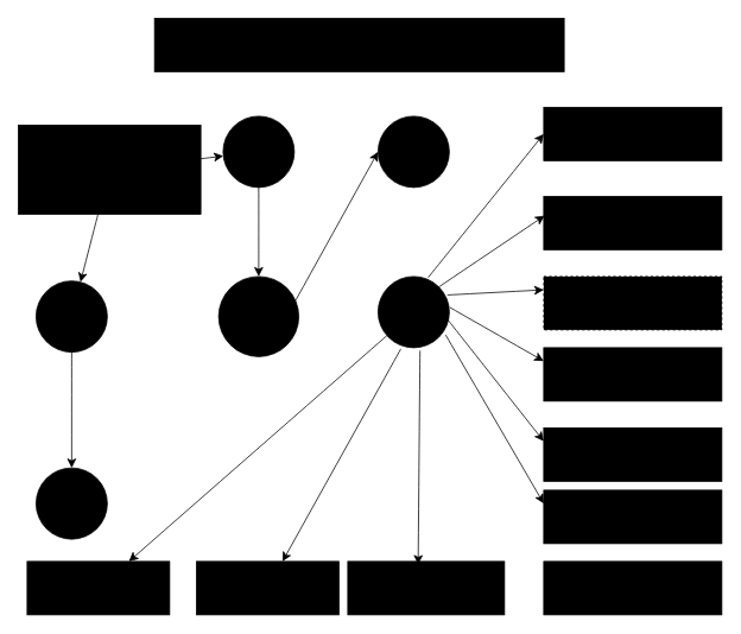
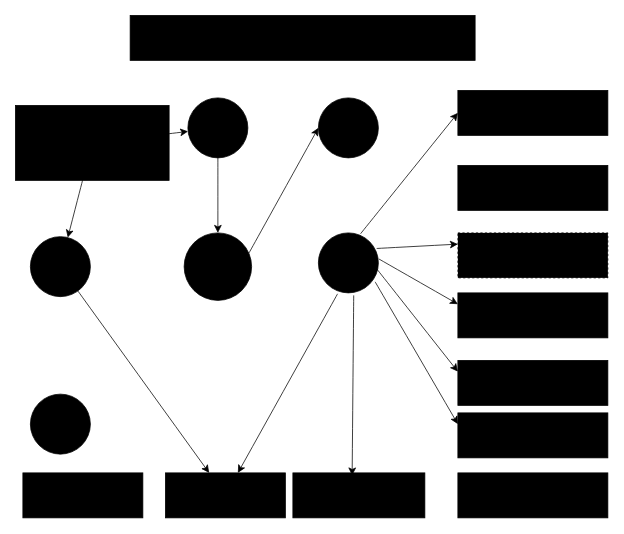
  <mxCell id="0" />
  <mxCell id="1" parent="0" />
  <mxCell id="2" value="Student Information System" style="rounded=0;whiteSpace=wrap;html=1;fillColor=light-dark(#000000,#F0A856);fillStyle=solid;" vertex="1" parent="1"><mxGeometry x="173" y="20" width="460" height="60" as="geometry" /></mxCell>
  <mxCell id="3" value="" style="edgeStyle=none;curved=1;rounded=0;orthogonalLoop=1;jettySize=auto;html=1;fontSize=12;startSize=8;endSize=8;" edge="1" parent="1" source="5" target="7"><mxGeometry relative="1" as="geometry" /></mxCell>
  <mxCell id="4" value="" style="edgeStyle=none;curved=1;rounded=0;orthogonalLoop=1;jettySize=auto;html=1;fontSize=12;startSize=8;endSize=8;" edge="1" parent="1" source="5" target="19"><mxGeometry relative="1" as="geometry" /></mxCell>
  <mxCell id="5" value="Admin" style="rounded=0;whiteSpace=wrap;html=1;fillColor=light-dark(#000000,#F0A856);fillStyle=solid;" vertex="1" parent="1"><mxGeometry x="20" y="140" width="205" height="100" as="geometry" /></mxCell>
  <mxCell id="6" value="" style="edgeStyle=none;curved=1;rounded=0;orthogonalLoop=1;jettySize=auto;html=1;fontSize=12;startSize=8;endSize=8;" edge="1" parent="1" source="7" target="8"><mxGeometry relative="1" as="geometry" /></mxCell>
  <mxCell id="7" value="Login to system" style="ellipse;whiteSpace=wrap;html=1;rounded=0;fillColor=light-dark(#000000,#F0A856);fillStyle=solid;" vertex="1" parent="1"><mxGeometry x="250" y="130" width="80" height="80" as="geometry" /></mxCell>
  <mxCell id="8" value="&amp;nbsp;Check credentials" style="ellipse;whiteSpace=wrap;html=1;rounded=0;fillColor=light-dark(#000000,#F0A856);fillStyle=solid;" vertex="1" parent="1"><mxGeometry x="245" y="310" width="90" height="90" as="geometry" /></mxCell>
  <mxCell id="9" value="" style="endArrow=classic;html=1;rounded=0;fontSize=12;startSize=8;endSize=8;curved=1;exitX=0.96;exitY=0.3;exitDx=0;exitDy=0;exitPerimeter=0;entryX=0;entryY=0.5;entryDx=0;entryDy=0;" edge="1" parent="1" source="8" target="10"><mxGeometry width="50" height="50" relative="1" as="geometry"><mxPoint x="290" y="210" as="sourcePoint" /><mxPoint x="440" y="180" as="targetPoint" /></mxGeometry></mxCell>
  <mxCell id="10" value="Check Roles of Access" style="ellipse;whiteSpace=wrap;html=1;aspect=fixed;fillColor=light-dark(#000000,#F0A856);fillStyle=solid;" vertex="1" parent="1"><mxGeometry x="424" y="130" width="80" height="80" as="geometry" /></mxCell>
  <mxCell id="11" style="edgeStyle=none;curved=1;rounded=0;orthogonalLoop=1;jettySize=auto;html=1;exitX=0.972;exitY=0.26;exitDx=0;exitDy=0;entryX=0;entryY=0.25;entryDx=0;entryDy=0;fontSize=12;startSize=8;endSize=8;exitPerimeter=0;" edge="1" parent="1" source="17" target="24"><mxGeometry relative="1" as="geometry" /></mxCell>
  <mxCell id="12" style="edgeStyle=none;curved=1;rounded=0;orthogonalLoop=1;jettySize=auto;html=1;exitX=1.007;exitY=0.434;exitDx=0;exitDy=0;entryX=0;entryY=0.25;entryDx=0;entryDy=0;fontSize=12;startSize=8;endSize=8;exitPerimeter=0;" edge="1" parent="1" source="17" target="25"><mxGeometry relative="1" as="geometry" /></mxCell>
  <mxCell id="13" style="edgeStyle=none;curved=1;rounded=0;orthogonalLoop=1;jettySize=auto;html=1;exitX=0.972;exitY=0.599;exitDx=0;exitDy=0;entryX=0;entryY=0.25;entryDx=0;entryDy=0;fontSize=12;startSize=8;endSize=8;exitPerimeter=0;" edge="1" parent="1" source="17" target="26"><mxGeometry relative="1" as="geometry" /></mxCell>
  <mxCell id="14" style="edgeStyle=none;curved=1;rounded=0;orthogonalLoop=1;jettySize=auto;html=1;exitX=0.946;exitY=0.816;exitDx=0;exitDy=0;entryX=0;entryY=0.25;entryDx=0;entryDy=0;fontSize=12;startSize=8;endSize=8;exitPerimeter=0;" edge="1" parent="1" source="17" target="27"><mxGeometry relative="1" as="geometry" /></mxCell>
  <mxCell id="15" style="edgeStyle=none;curved=1;rounded=0;orthogonalLoop=1;jettySize=auto;html=1;exitX=0.32;exitY=1.016;exitDx=0;exitDy=0;fontSize=12;startSize=8;endSize=8;exitPerimeter=0;" edge="1" parent="1" source="17" target="30"><mxGeometry relative="1" as="geometry" /></mxCell>
- <mxCell id="16" style="edgeStyle=none;curved=1;rounded=0;orthogonalLoop=1;jettySize=auto;html=1;fontSize=12;startSize=8;endSize=8;" edge="1" parent="1" source="17" target="31"><mxGeometry relative="1" as="geometry" /></mxCell>
  <mxCell id="17" value="Manage Modules" style="ellipse;whiteSpace=wrap;html=1;fillColor=light-dark(#000000,#F0A856);fillStyle=solid;" vertex="1" parent="1"><mxGeometry x="424" y="310" width="80" height="80" as="geometry" /></mxCell>
- <mxCell id="18" value="" style="edgeStyle=none;curved=1;rounded=0;orthogonalLoop=1;jettySize=auto;html=1;fontSize=12;startSize=8;endSize=8;" edge="1" parent="1" source="19" target="20"><mxGeometry relative="1" as="geometry" /></mxCell>
+ <mxCell id="18" value="" style="edgeStyle=none;curved=1;rounded=0;orthogonalLoop=1;jettySize=auto;html=1;fontSize=12;startSize=8;endSize=8;" edge="1" parent="1" source="19" target="30"><mxGeometry relative="1" as="geometry" /></mxCell>
  <mxCell id="19" value="Forgot passwaord" style="ellipse;whiteSpace=wrap;html=1;rounded=0;fillColor=light-dark(#000000,#F0A856);fillStyle=solid;" vertex="1" parent="1"><mxGeometry x="40" y="315" width="80" height="80" as="geometry" /></mxCell>
  <mxCell id="20" value="Send E-mail to user" style="ellipse;whiteSpace=wrap;html=1;rounded=0;fillColor=light-dark(#000000,#F0A856);fillStyle=solid;" vertex="1" parent="1"><mxGeometry x="40" y="525" width="80" height="80" as="geometry" /></mxCell>
  <mxCell id="21" value="" style="endArrow=classic;html=1;rounded=0;fontSize=12;startSize=8;endSize=8;curved=1;exitX=0.702;exitY=0.016;exitDx=0;exitDy=0;exitPerimeter=0;" edge="1" parent="1" source="17"><mxGeometry width="50" height="50" relative="1" as="geometry"><mxPoint x="470" y="308" as="sourcePoint" /><mxPoint x="610" y="150" as="targetPoint" /></mxGeometry></mxCell>
  <mxCell id="22" value="Manage Timetable Details" style="rounded=0;whiteSpace=wrap;html=1;fillColor=light-dark(#000000,#F0A856);fillStyle=solid;" vertex="1" parent="1"><mxGeometry x="610" y="120" width="200" height="60" as="geometry" /></mxCell>
  <mxCell id="23" value="Manage Attendence Details" style="rounded=0;whiteSpace=wrap;html=1;fillColor=light-dark(#000000,#F0A856);fillStyle=solid;" vertex="1" parent="1"><mxGeometry x="610" y="220" width="200" height="60" as="geometry" /></mxCell>
  <mxCell id="24" value="Manage Class Details" style="rounded=0;whiteSpace=wrap;html=1;fillColor=light-dark(#000000,#F0A856);fillStyle=solid;dashed=1;" vertex="1" parent="1"><mxGeometry x="610" y="310" width="200" height="60" as="geometry" /></mxCell>
  <mxCell id="25" value="Manage Student Details" style="rounded=0;whiteSpace=wrap;html=1;fillColor=light-dark(#000000,#F0A856);fillStyle=solid;" vertex="1" parent="1"><mxGeometry x="610" y="390" width="200" height="60" as="geometry" /></mxCell>
  <mxCell id="26" value="Manage Fees Details" style="rounded=0;whiteSpace=wrap;html=1;fillColor=light-dark(#000000,#F0A856);fillStyle=solid;" vertex="1" parent="1"><mxGeometry x="610" y="480" width="200" height="60" as="geometry" /></mxCell>
  <mxCell id="27" value="Manage Teacher Profile" style="rounded=0;whiteSpace=wrap;html=1;fillColor=light-dark(#000000,#F0A856);fillStyle=solid;" vertex="1" parent="1"><mxGeometry x="610" y="550" width="200" height="60" as="geometry" /></mxCell>
  <mxCell id="28" value="Manage Report" style="rounded=0;whiteSpace=wrap;html=1;fillColor=light-dark(#000000,#F0A856);fillStyle=solid;" vertex="1" parent="1"><mxGeometry x="610" y="630" width="200" height="60" as="geometry" /></mxCell>
  <mxCell id="29" value="Manage user permissions" style="rounded=0;whiteSpace=wrap;html=1;fillColor=light-dark(#000000,#F0A856);fillStyle=solid;" vertex="1" parent="1"><mxGeometry x="390" y="630" width="176" height="60" as="geometry" /></mxCell>
  <mxCell id="30" value="Manage roles of users" style="rounded=0;whiteSpace=wrap;html=1;fillColor=light-dark(#000000,#F0A856);fillStyle=solid;" vertex="1" parent="1"><mxGeometry x="220" y="630" width="160" height="60" as="geometry" /></mxCell>
  <mxCell id="31" value="Manage system roles" style="rounded=0;whiteSpace=wrap;html=1;fillColor=light-dark(#000000,#F0A856);fillStyle=solid;" vertex="1" parent="1"><mxGeometry x="30" y="630" width="160" height="60" as="geometry" /></mxCell>
- <mxCell id="32" value="" style="endArrow=classic;html=1;rounded=0;fontSize=12;startSize=8;endSize=8;curved=1;entryX=0.005;entryY=0.362;entryDx=0;entryDy=0;entryPerimeter=0;exitX=1;exitY=0;exitDx=0;exitDy=0;" edge="1" parent="1" source="17" target="23"><mxGeometry width="50" height="50" relative="1" as="geometry"><mxPoint x="360" y="390" as="sourcePoint" /><mxPoint x="410" y="340" as="targetPoint" /></mxGeometry></mxCell>
  <mxCell id="33" style="edgeStyle=none;curved=1;rounded=0;orthogonalLoop=1;jettySize=auto;html=1;exitX=0.589;exitY=1.042;exitDx=0;exitDy=0;entryX=0.449;entryY=0.057;entryDx=0;entryDy=0;entryPerimeter=0;fontSize=12;startSize=8;endSize=8;exitPerimeter=0;" edge="1" parent="1" source="17" target="29"><mxGeometry relative="1" as="geometry" /></mxCell>
